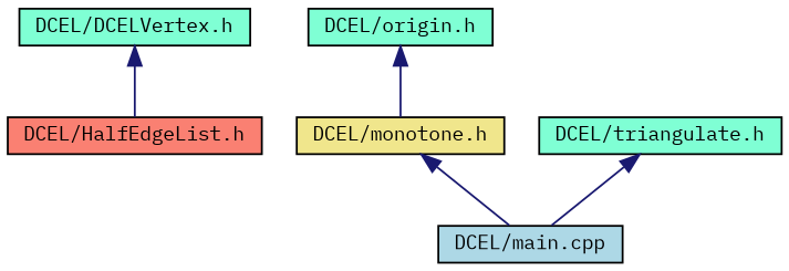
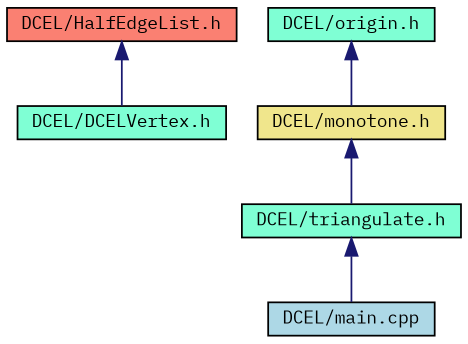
  digraph {
    fontname="IBM Plex Mono"
    node [color=black fillcolor=aquamarine fontname="IBM Plex Mono" fontsize=10 shape=record style=filled]
    edge [color=midnightblue dir=back fontname="IBM Plex Mono" fontsize=10 labelfontname=Helvetica labelfontsize=10 style=solid]
    n1 [fontcolor=black height=0.2 label="DCEL/DCELVertex.h" width=0.4]
    n2 [fillcolor=salmon height=0.2 label="DCEL/HalfEdgeList.h" width=0.4]
    n3 [height=0.2 label="DCEL/origin.h" width=0.4]
    n4 [fillcolor=khaki height=0.2 label="DCEL/monotone.h" width=0.4]
    n5 [height=0.2 label="DCEL/triangulate.h" width=0.4]
    n6 [fillcolor=lightblue height=0.2 label="DCEL/main.cpp" width=0.4]
-   n1 -> n2
+   n2 -> n1
    n3 -> n4
-   n4 -> n6
+   n4 -> n5
    n5 -> n6
  }
